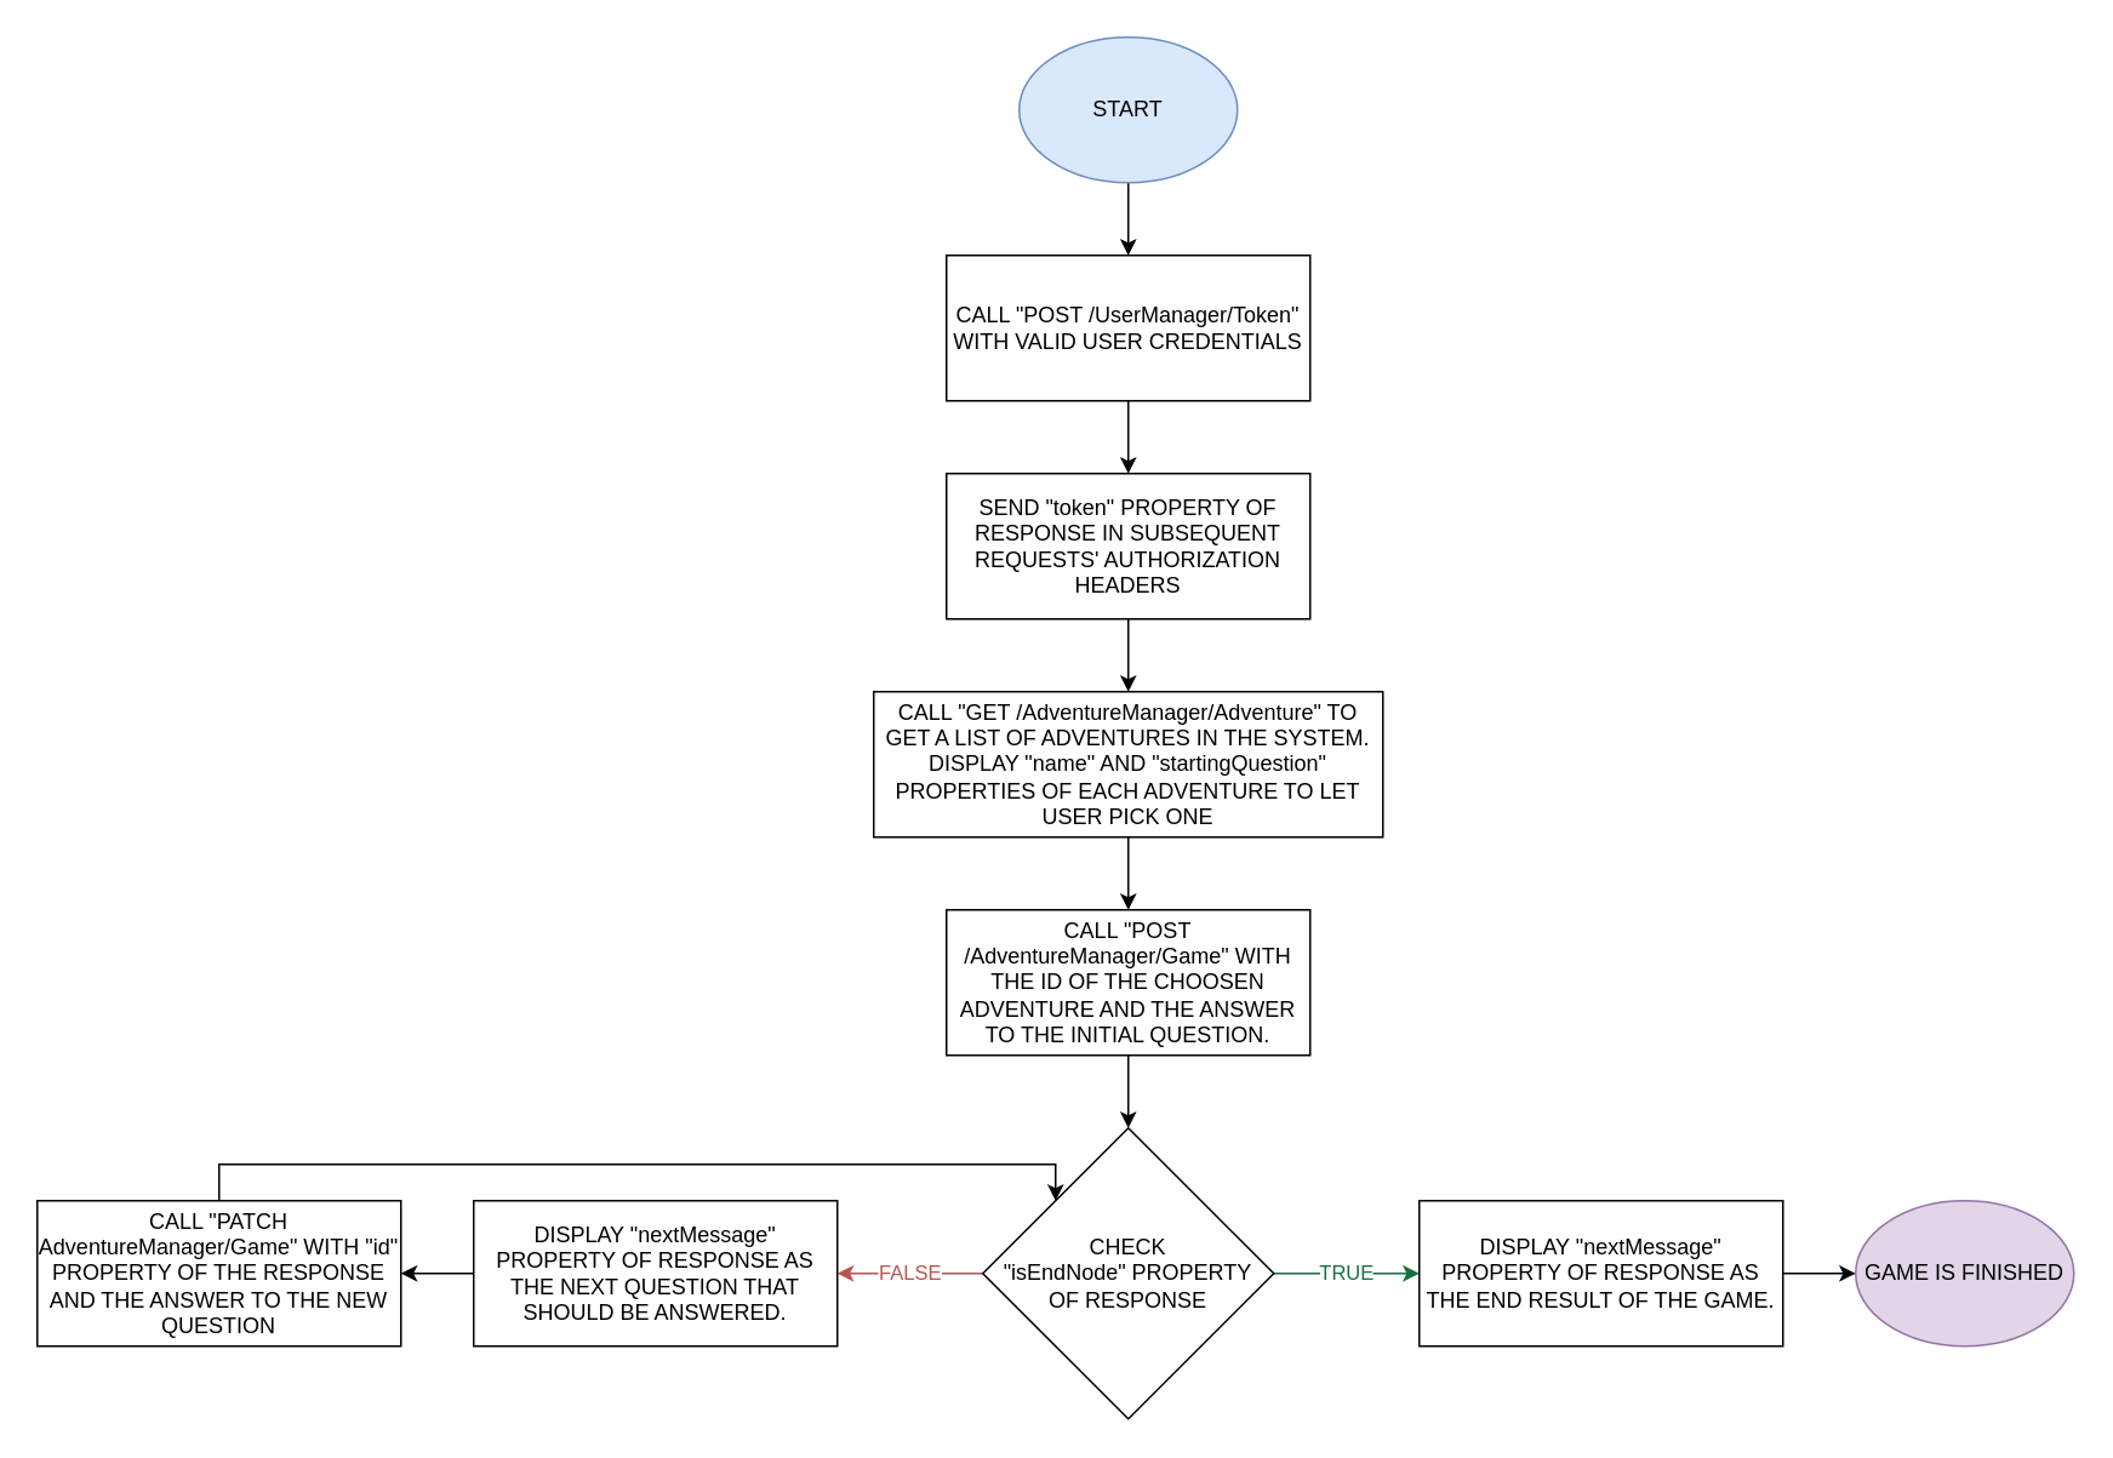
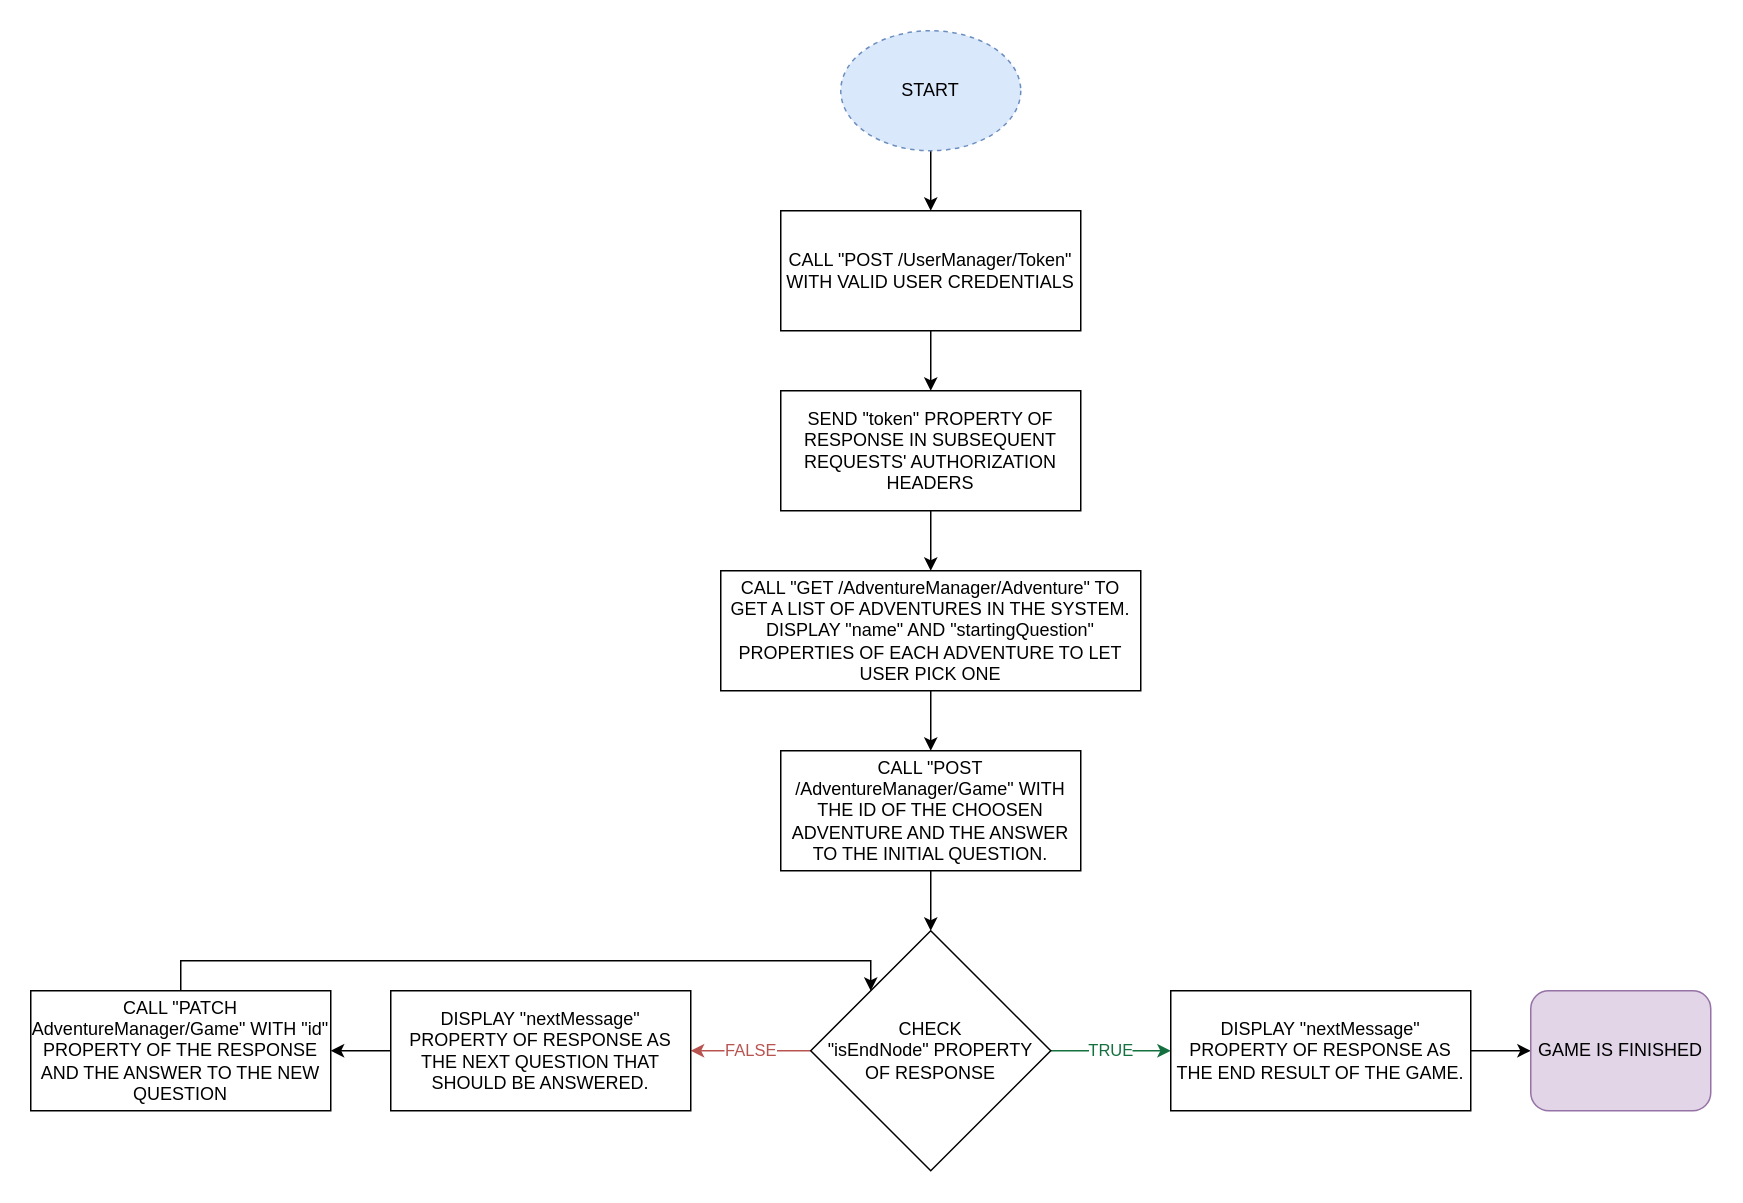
  <mxCell id="0" />
  <mxCell id="1" parent="0" />
  <mxCell id="2" value="" style="edgeStyle=orthogonalEdgeStyle;rounded=0;orthogonalLoop=1;jettySize=auto;html=1;" edge="1" parent="1" source="3" target="5"><mxGeometry relative="1" as="geometry" /></mxCell>
- <mxCell id="3" value="START" style="ellipse;whiteSpace=wrap;html=1;fillColor=#dae8fc;strokeColor=#6c8ebf;" vertex="1" parent="1"><mxGeometry x="560" width="120" height="80" as="geometry" y="20" /></mxCell>
+ <mxCell id="3" value="START" style="ellipse;whiteSpace=wrap;html=1;fillColor=#dae8fc;strokeColor=#6c8ebf;dashed=1;" vertex="1" parent="1"><mxGeometry x="560" width="120" height="80" as="geometry" y="20" /></mxCell>
  <mxCell id="4" value="" style="edgeStyle=orthogonalEdgeStyle;rounded=0;orthogonalLoop=1;jettySize=auto;html=1;" edge="1" parent="1" source="5" target="7"><mxGeometry relative="1" as="geometry" /></mxCell>
  <mxCell id="5" value="CALL &quot;POST /UserManager/Token&quot; WITH VALID USER CREDENTIALS" style="whiteSpace=wrap;html=1;" vertex="1" parent="1"><mxGeometry x="520" y="140" width="200" height="80" as="geometry" /></mxCell>
  <mxCell id="6" value="" style="edgeStyle=orthogonalEdgeStyle;rounded=0;orthogonalLoop=1;jettySize=auto;html=1;" edge="1" parent="1" source="7" target="9"><mxGeometry relative="1" as="geometry" /></mxCell>
  <mxCell id="7" value="SEND &quot;token&quot; PROPERTY OF RESPONSE IN SUBSEQUENT REQUESTS' AUTHORIZATION HEADERS" style="whiteSpace=wrap;html=1;" vertex="1" parent="1"><mxGeometry x="520" y="260" width="200" height="80" as="geometry" /></mxCell>
  <mxCell id="8" value="" style="edgeStyle=orthogonalEdgeStyle;rounded=0;orthogonalLoop=1;jettySize=auto;html=1;" edge="1" parent="1" source="9" target="11"><mxGeometry relative="1" as="geometry" /></mxCell>
  <mxCell id="9" value="CALL &quot;GET /AdventureManager/Adventure&quot; TO GET A LIST OF ADVENTURES IN THE SYSTEM.&lt;br&gt;DISPLAY &quot;name&quot; AND &quot;startingQuestion&quot; PROPERTIES OF EACH ADVENTURE TO LET USER PICK ONE" style="whiteSpace=wrap;html=1;" vertex="1" parent="1"><mxGeometry x="480" y="380" width="280" height="80" as="geometry" /></mxCell>
  <mxCell id="10" value="" style="edgeStyle=orthogonalEdgeStyle;rounded=0;orthogonalLoop=1;jettySize=auto;html=1;" edge="1" parent="1" source="11" target="14"><mxGeometry relative="1" as="geometry" /></mxCell>
  <mxCell id="11" value="CALL &quot;POST /AdventureManager/Game&quot; WITH THE ID OF THE CHOOSEN ADVENTURE AND THE ANSWER TO THE INITIAL QUESTION." style="whiteSpace=wrap;html=1;" vertex="1" parent="1"><mxGeometry x="520" y="500" width="200" height="80" as="geometry" /></mxCell>
  <mxCell id="12" value="&lt;font color=&quot;#14703f&quot;&gt;TRUE&lt;/font&gt;" style="edgeStyle=orthogonalEdgeStyle;rounded=0;orthogonalLoop=1;jettySize=auto;html=1;fillColor=#d5e8d4;strokeColor=#14703F;" edge="1" parent="1" source="14" target="16"><mxGeometry relative="1" as="geometry" /></mxCell>
  <mxCell id="13" value="&lt;font color=&quot;#b85450&quot;&gt;FALSE&lt;/font&gt;" style="edgeStyle=orthogonalEdgeStyle;rounded=0;orthogonalLoop=1;jettySize=auto;html=1;entryX=1;entryY=0.5;entryDx=0;entryDy=0;fillColor=#f8cecc;strokeColor=#B85450;" edge="1" parent="1" source="14" target="19"><mxGeometry relative="1" as="geometry" /></mxCell>
  <mxCell id="14" value="CHECK &lt;br&gt;&quot;isEndNode&quot; PROPERTY&lt;br&gt;OF RESPONSE" style="rhombus;whiteSpace=wrap;html=1;" vertex="1" parent="1"><mxGeometry x="540" y="620" width="160" height="160" as="geometry" /></mxCell>
  <mxCell id="15" style="edgeStyle=orthogonalEdgeStyle;rounded=0;orthogonalLoop=1;jettySize=auto;html=1;" edge="1" parent="1" source="16" target="17"><mxGeometry relative="1" as="geometry" /></mxCell>
  <mxCell id="16" value="DISPLAY &quot;nextMessage&quot; PROPERTY OF RESPONSE AS THE END RESULT OF THE GAME." style="whiteSpace=wrap;html=1;" vertex="1" parent="1"><mxGeometry x="780" y="660" width="200" height="80" as="geometry" /></mxCell>
- <mxCell id="17" value="GAME IS FINISHED" style="ellipse;whiteSpace=wrap;html=1;fillColor=#e1d5e7;strokeColor=#9673a6;" vertex="1" parent="1"><mxGeometry x="1020" y="660" width="120" height="80" as="geometry" /></mxCell>
+ <mxCell id="17" value="GAME IS FINISHED" style="whiteSpace=wrap;html=1;fillColor=#e1d5e7;strokeColor=#9673a6;rounded=1;" vertex="1" parent="1"><mxGeometry x="1020" y="660" width="120" height="80" as="geometry" /></mxCell>
  <mxCell id="18" value="" style="edgeStyle=orthogonalEdgeStyle;rounded=0;orthogonalLoop=1;jettySize=auto;html=1;" edge="1" parent="1" source="19" target="21"><mxGeometry relative="1" as="geometry" /></mxCell>
  <mxCell id="19" value="DISPLAY &quot;nextMessage&quot; PROPERTY OF RESPONSE AS THE NEXT QUESTION THAT SHOULD BE ANSWERED." style="whiteSpace=wrap;html=1;" vertex="1" parent="1"><mxGeometry x="260" y="660" width="200" height="80" as="geometry" /></mxCell>
  <mxCell id="20" style="edgeStyle=orthogonalEdgeStyle;rounded=0;orthogonalLoop=1;jettySize=auto;html=1;entryX=0;entryY=0;entryDx=0;entryDy=0;" edge="1" parent="1" source="21" target="14"><mxGeometry relative="1" as="geometry"><Array as="points"><mxPoint x="120" y="640" /><mxPoint x="580" y="640" /></Array></mxGeometry></mxCell>
  <mxCell id="21" value="CALL &quot;PATCH AdventureManager/Game&quot; WITH &quot;id&quot; PROPERTY OF THE RESPONSE AND THE ANSWER TO THE NEW QUESTION" style="whiteSpace=wrap;html=1;" vertex="1" parent="1"><mxGeometry x="20" y="660" width="200" height="80" as="geometry" /></mxCell>
